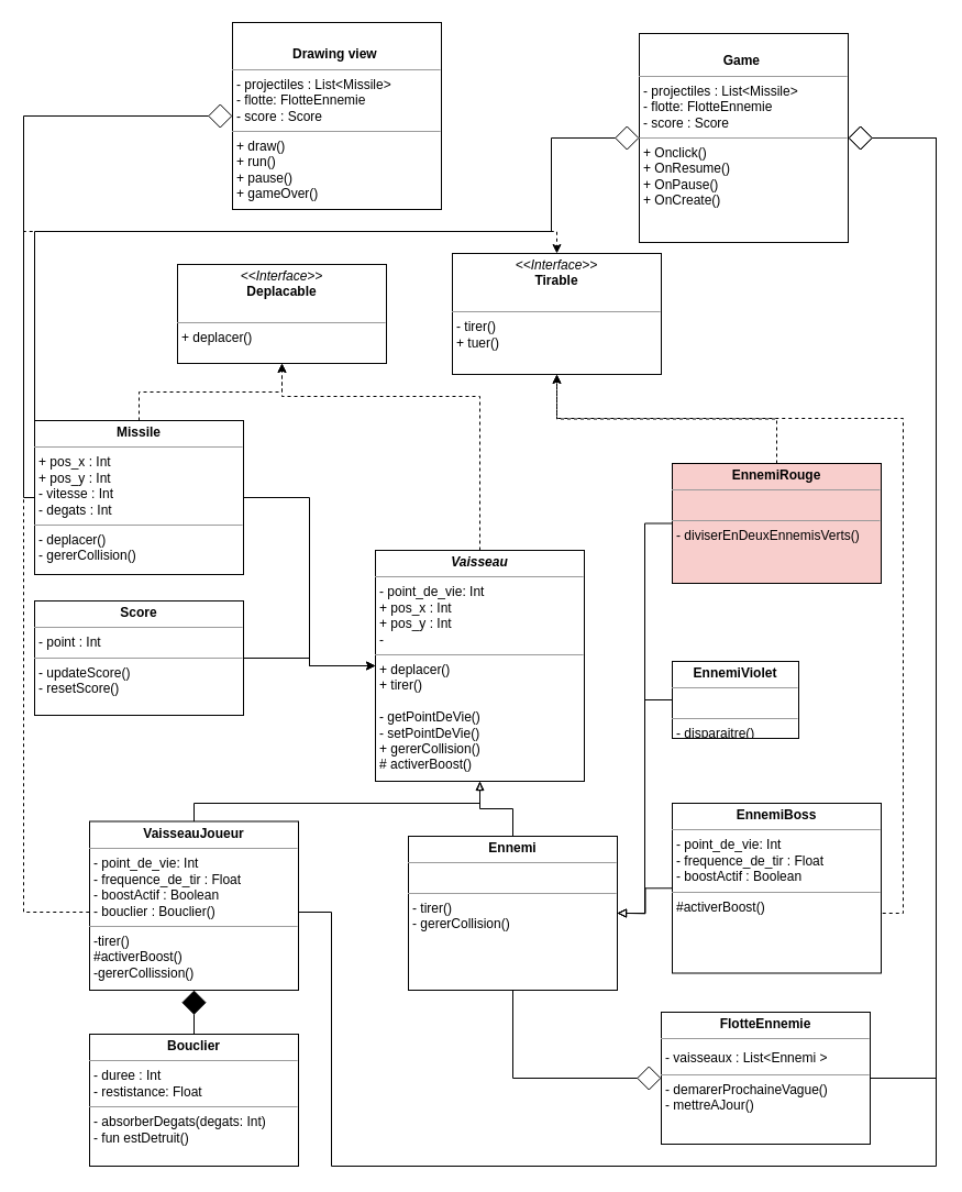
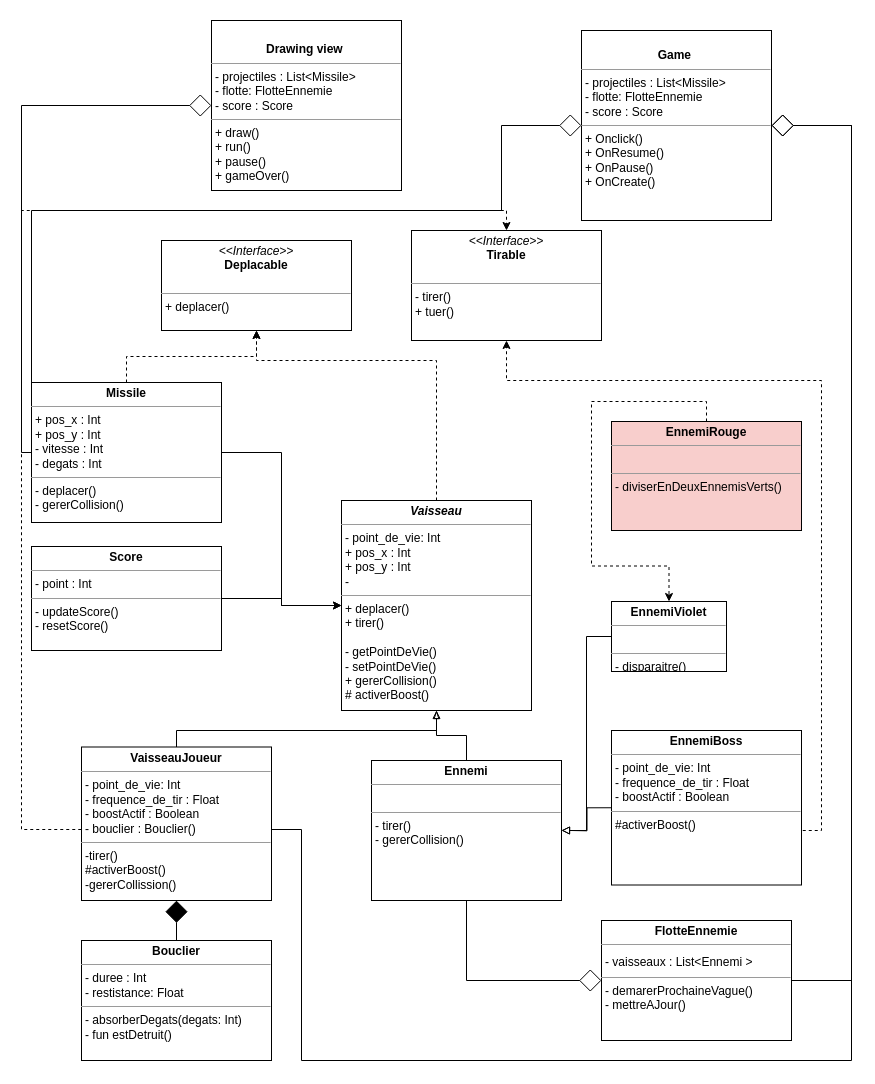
  <mxCell id="0" />
  <mxCell id="1" parent="0" />
  <mxCell id="2" style="edgeStyle=orthogonalEdgeStyle;rounded=0;orthogonalLoop=1;jettySize=auto;html=1;exitX=0.5;exitY=0;exitDx=0;exitDy=0;entryX=0.5;entryY=1;entryDx=0;entryDy=0;endArrow=block;endFill=0;" edge="1" parent="1" source="4" target="6"><mxGeometry relative="1" as="geometry" /></mxCell>
  <mxCell id="3" style="edgeStyle=orthogonalEdgeStyle;rounded=0;orthogonalLoop=1;jettySize=auto;html=1;exitX=0.5;exitY=1;exitDx=0;exitDy=0;entryX=0;entryY=0.5;entryDx=0;entryDy=0;endArrow=diamond;endFill=0;targetPerimeterSpacing=0;endSize=20;" edge="1" parent="1" source="4" target="28"><mxGeometry relative="1" as="geometry" /></mxCell>
  <mxCell id="4" value="&lt;p style=&quot;margin:0px;margin-top:4px;text-align:center;&quot;&gt;&lt;b&gt;Ennemi&lt;/b&gt;&lt;/p&gt;&lt;hr size=&quot;1&quot;&gt;&lt;p style=&quot;margin:0px;margin-left:4px;&quot;&gt;&lt;br&gt;&lt;/p&gt;&lt;hr size=&quot;1&quot;&gt;&lt;p style=&quot;margin:0px;margin-left:4px;&quot;&gt;&lt;span style=&quot;background-color: transparent; color: light-dark(rgb(0, 0, 0), rgb(255, 255, 255));&quot;&gt;- tirer()&lt;/span&gt;&lt;/p&gt;&lt;p style=&quot;margin:0px;margin-left:4px;&quot;&gt;&lt;span style=&quot;background-color: transparent; color: light-dark(rgb(0, 0, 0), rgb(255, 255, 255));&quot;&gt;- gererCollision()&lt;/span&gt;&lt;/p&gt;&lt;p style=&quot;margin:0px;margin-left:4px;&quot;&gt;&lt;br&gt;&lt;/p&gt;" style="verticalAlign=top;align=left;overflow=fill;fontSize=12;fontFamily=Helvetica;html=1;rounded=0;shadow=0;comic=0;labelBackgroundColor=none;strokeWidth=1" parent="1" vertex="1"><mxGeometry x="370" y="760" width="190" height="140" as="geometry" /></mxCell>
  <mxCell id="5" style="edgeStyle=orthogonalEdgeStyle;rounded=0;orthogonalLoop=1;jettySize=auto;html=1;exitX=0.5;exitY=0;exitDx=0;exitDy=0;entryX=0.5;entryY=1;entryDx=0;entryDy=0;dashed=1;" edge="1" parent="1" source="6" target="13"><mxGeometry relative="1" as="geometry"><Array as="points"><mxPoint x="435" y="360" /><mxPoint x="255" y="360" /></Array></mxGeometry></mxCell>
  <mxCell id="6" value="&lt;p style=&quot;margin:0px;margin-top:4px;text-align:center;&quot;&gt;&lt;b&gt;&lt;i&gt;Vaisseau&lt;/i&gt;&lt;/b&gt;&lt;/p&gt;&lt;hr size=&quot;1&quot;&gt;&lt;p style=&quot;margin:0px;margin-left:4px;&quot;&gt;- point_de_vie: Int&lt;/p&gt;&lt;p style=&quot;margin:0px;margin-left:4px;&quot;&gt;+ pos_x : Int&lt;/p&gt;&lt;p style=&quot;margin:0px;margin-left:4px;&quot;&gt;+ pos_y : Int&lt;br&gt;&lt;/p&gt;&lt;p style=&quot;margin:0px;margin-left:4px;&quot;&gt;-&amp;nbsp;&lt;/p&gt;&lt;hr size=&quot;1&quot;&gt;&lt;p style=&quot;margin:0px;margin-left:4px;&quot;&gt;+ deplacer()&lt;/p&gt;&lt;p style=&quot;margin:0px;margin-left:4px;&quot;&gt;+ tirer()&lt;/p&gt;&lt;p style=&quot;margin:0px;margin-left:4px;&quot;&gt;&lt;br&gt;&lt;/p&gt;&lt;p style=&quot;margin:0px;margin-left:4px;&quot;&gt;- getPointDeVie()&lt;/p&gt;&lt;p style=&quot;margin:0px;margin-left:4px;&quot;&gt;- setPointDeVie()&lt;br&gt;+ gererCollision()&lt;/p&gt;&lt;p style=&quot;margin:0px;margin-left:4px;&quot;&gt;# activerBoost()&lt;/p&gt;" style="verticalAlign=top;align=left;overflow=fill;fontSize=12;fontFamily=Helvetica;html=1;rounded=0;shadow=0;comic=0;labelBackgroundColor=none;strokeWidth=1" parent="1" vertex="1"><mxGeometry x="340" y="500" width="190" height="210" as="geometry" /></mxCell>
  <mxCell id="7" style="edgeStyle=orthogonalEdgeStyle;rounded=0;orthogonalLoop=1;jettySize=auto;html=1;exitX=0;exitY=0.5;exitDx=0;exitDy=0;entryX=0.5;entryY=0;entryDx=0;entryDy=0;dashed=1;" edge="1" parent="1" source="10" target="11"><mxGeometry relative="1" as="geometry"><Array as="points"><mxPoint x="20" y="829" /><mxPoint x="20" y="210" /><mxPoint x="505" y="210" /></Array></mxGeometry></mxCell>
  <mxCell id="8" style="edgeStyle=orthogonalEdgeStyle;rounded=0;orthogonalLoop=1;jettySize=auto;html=1;exitX=1;exitY=0.5;exitDx=0;exitDy=0;entryX=1;entryY=0.5;entryDx=0;entryDy=0;endArrow=diamond;endFill=0;endSize=20;" edge="1" parent="1" source="10" target="12"><mxGeometry relative="1" as="geometry"><Array as="points"><mxPoint x="300" y="829" /><mxPoint x="300" y="1060" /><mxPoint x="850" y="1060" /><mxPoint x="850" y="125" /></Array></mxGeometry></mxCell>
  <mxCell id="9" style="edgeStyle=orthogonalEdgeStyle;rounded=0;orthogonalLoop=1;jettySize=auto;html=1;exitX=0.5;exitY=0;exitDx=0;exitDy=0;entryX=0.5;entryY=1;entryDx=0;entryDy=0;endArrow=blockThin;endFill=0;" edge="1" parent="1" source="10" target="6"><mxGeometry relative="1" as="geometry"><Array as="points"><mxPoint x="175" y="730" /><mxPoint x="435" y="730" /></Array></mxGeometry></mxCell>
  <mxCell id="10" value="&lt;p style=&quot;margin:0px;margin-top:4px;text-align:center;&quot;&gt;&lt;b&gt;VaisseauJoueur&lt;/b&gt;&lt;/p&gt;&lt;hr size=&quot;1&quot;&gt;&lt;p style=&quot;margin:0px;margin-left:4px;&quot;&gt;- point_de_vie: Int&lt;br&gt;&lt;/p&gt;&lt;p style=&quot;margin:0px;margin-left:4px;&quot;&gt;- frequence_de_tir : Float&lt;/p&gt;&lt;p style=&quot;margin:0px;margin-left:4px;&quot;&gt;- boostActif : Boolean&lt;/p&gt;&lt;p style=&quot;margin:0px;margin-left:4px;&quot;&gt;- bouclier : Bouclier()&lt;/p&gt;&lt;hr size=&quot;1&quot;&gt;&lt;p style=&quot;margin:0px;margin-left:4px;&quot;&gt;-tirer()&lt;/p&gt;&lt;p style=&quot;margin:0px;margin-left:4px;&quot;&gt;#activerBoost()&lt;/p&gt;&lt;p style=&quot;margin:0px;margin-left:4px;&quot;&gt;-gererCollission()&lt;/p&gt;&lt;p style=&quot;margin:0px;margin-left:4px;&quot;&gt;&lt;br&gt;&lt;/p&gt;" style="verticalAlign=top;align=left;overflow=fill;fontSize=12;fontFamily=Helvetica;html=1;rounded=0;shadow=0;comic=0;labelBackgroundColor=none;strokeWidth=1" parent="1" vertex="1"><mxGeometry x="80" y="746.5" width="190" height="153.5" as="geometry" /></mxCell>
  <mxCell id="11" value="&lt;p style=&quot;margin:0px;margin-top:4px;text-align:center;&quot;&gt;&lt;i&gt;&amp;lt;&amp;lt;Interface&amp;gt;&amp;gt;&lt;/i&gt;&lt;br&gt;&lt;b&gt;Tirable&lt;/b&gt;&lt;/p&gt;&lt;p style=&quot;margin:0px;margin-left:4px;&quot;&gt;&lt;br&gt;&lt;/p&gt;&lt;hr size=&quot;1&quot;&gt;&lt;p style=&quot;margin:0px;margin-left:4px;&quot;&gt;- tirer()&lt;br&gt;+ tuer()&lt;/p&gt;" style="verticalAlign=top;align=left;overflow=fill;fontSize=12;fontFamily=Helvetica;html=1;rounded=0;shadow=0;comic=0;labelBackgroundColor=none;strokeWidth=1" parent="1" vertex="1"><mxGeometry x="410" y="230" width="190" height="110" as="geometry" /></mxCell>
  <mxCell id="12" value="&lt;p style=&quot;margin:0px;margin-top:4px;text-align:center;&quot;&gt;&lt;br&gt;&lt;b&gt;Game&amp;nbsp;&lt;/b&gt;&lt;/p&gt;&lt;hr size=&quot;1&quot;&gt;&lt;p style=&quot;margin:0px;margin-left:4px;&quot;&gt;- projectiles : List&amp;lt;Missile&amp;gt;&lt;br&gt;- flotte: FlotteEnnemie&lt;/p&gt;&lt;p style=&quot;margin:0px;margin-left:4px;&quot;&gt;- score : Score&lt;/p&gt;&lt;hr size=&quot;1&quot;&gt;&lt;p style=&quot;margin:0px;margin-left:4px;&quot;&gt;+ Onclick()&lt;/p&gt;&lt;p style=&quot;margin:0px;margin-left:4px;&quot;&gt;+ OnResume()&lt;/p&gt;&lt;p style=&quot;margin:0px;margin-left:4px;&quot;&gt;+ OnPause()&lt;/p&gt;&lt;p style=&quot;margin:0px;margin-left:4px;&quot;&gt;+ OnCreate()&lt;/p&gt;" style="verticalAlign=top;align=left;overflow=fill;fontSize=12;fontFamily=Helvetica;html=1;rounded=0;shadow=0;comic=0;labelBackgroundColor=none;strokeWidth=1" parent="1" vertex="1"><mxGeometry x="580" y="30" width="190" height="190" as="geometry" /></mxCell>
  <mxCell id="13" value="&lt;p style=&quot;margin:0px;margin-top:4px;text-align:center;&quot;&gt;&lt;i&gt;&amp;lt;&amp;lt;Interface&amp;gt;&amp;gt;&lt;/i&gt;&lt;br&gt;&lt;b&gt;Deplacable&lt;/b&gt;&lt;/p&gt;&lt;p style=&quot;margin:0px;margin-left:4px;&quot;&gt;&lt;br&gt;&lt;/p&gt;&lt;hr size=&quot;1&quot;&gt;&lt;p style=&quot;margin:0px;margin-left:4px;&quot;&gt;+ deplacer()&lt;br&gt;&lt;br&gt;&lt;/p&gt;" style="verticalAlign=top;align=left;overflow=fill;fontSize=12;fontFamily=Helvetica;html=1;rounded=0;shadow=0;comic=0;labelBackgroundColor=none;strokeWidth=1" parent="1" vertex="1"><mxGeometry x="160" y="240" width="190" height="90" as="geometry" /></mxCell>
  <mxCell id="14" style="edgeStyle=orthogonalEdgeStyle;rounded=0;orthogonalLoop=1;jettySize=auto;html=1;exitX=1;exitY=0.5;exitDx=0;exitDy=0;entryX=0;entryY=0.5;entryDx=0;entryDy=0;" edge="1" parent="1" source="18" target="6"><mxGeometry relative="1" as="geometry" /></mxCell>
  <mxCell id="15" style="edgeStyle=orthogonalEdgeStyle;rounded=0;orthogonalLoop=1;jettySize=auto;html=1;exitX=0.5;exitY=0;exitDx=0;exitDy=0;entryX=0.5;entryY=1;entryDx=0;entryDy=0;dashed=1;" edge="1" parent="1" source="18" target="13"><mxGeometry relative="1" as="geometry" /></mxCell>
  <mxCell id="16" style="edgeStyle=orthogonalEdgeStyle;rounded=0;orthogonalLoop=1;jettySize=auto;html=1;exitX=0;exitY=0.5;exitDx=0;exitDy=0;entryX=0;entryY=0.5;entryDx=0;entryDy=0;endArrow=diamond;endFill=0;endSize=20;" edge="1" parent="1" source="18" target="33"><mxGeometry relative="1" as="geometry"><Array as="points"><mxPoint x="20" y="452" /><mxPoint x="20" y="105" /></Array></mxGeometry></mxCell>
  <mxCell id="17" style="edgeStyle=orthogonalEdgeStyle;rounded=0;orthogonalLoop=1;jettySize=auto;html=1;exitX=0;exitY=0.5;exitDx=0;exitDy=0;entryX=0;entryY=0.5;entryDx=0;entryDy=0;endArrow=diamond;endFill=0;endSize=20;" edge="1" parent="1" source="18" target="12"><mxGeometry relative="1" as="geometry"><Array as="points"><mxPoint x="30" y="210" /><mxPoint x="500" y="210" /><mxPoint x="500" y="125" /></Array></mxGeometry></mxCell>
  <mxCell id="18" value="&lt;p style=&quot;margin:0px;margin-top:4px;text-align:center;&quot;&gt;&lt;b&gt;Missile&lt;/b&gt;&lt;/p&gt;&lt;hr size=&quot;1&quot;&gt;&lt;p style=&quot;margin:0px;margin-left:4px;&quot;&gt;+ pos_x : Int&lt;br&gt;&lt;/p&gt;&lt;p style=&quot;margin:0px;margin-left:4px;&quot;&gt;+ pos_y : Int&lt;/p&gt;&lt;p style=&quot;margin:0px;margin-left:4px;&quot;&gt;- vitesse : Int&lt;/p&gt;&lt;p style=&quot;margin:0px;margin-left:4px;&quot;&gt;- degats : Int&lt;/p&gt;&lt;hr size=&quot;1&quot;&gt;&lt;p style=&quot;margin:0px;margin-left:4px;&quot;&gt;- deplacer()&lt;/p&gt;&lt;p style=&quot;margin:0px;margin-left:4px;&quot;&gt;- gererCollision()&lt;/p&gt;&lt;p style=&quot;margin:0px;margin-left:4px;&quot;&gt;&lt;br&gt;&lt;/p&gt;" style="verticalAlign=top;align=left;overflow=fill;fontSize=12;fontFamily=Helvetica;html=1;rounded=0;shadow=0;comic=0;labelBackgroundColor=none;strokeWidth=1" parent="1" vertex="1"><mxGeometry x="30" y="382" width="190" height="140" as="geometry" /></mxCell>
- <mxCell id="19" style="edgeStyle=orthogonalEdgeStyle;rounded=0;orthogonalLoop=1;jettySize=auto;html=1;exitX=0;exitY=0.5;exitDx=0;exitDy=0;entryX=1;entryY=0.5;entryDx=0;entryDy=0;endArrow=block;endFill=0;" edge="1" parent="1" source="21" target="4"><mxGeometry relative="1" as="geometry" /></mxCell>
- <mxCell id="20" style="edgeStyle=orthogonalEdgeStyle;rounded=0;orthogonalLoop=1;jettySize=auto;html=1;exitX=0.5;exitY=0;exitDx=0;exitDy=0;entryX=0.5;entryY=1;entryDx=0;entryDy=0;dashed=1;" edge="1" parent="1" source="21" target="11"><mxGeometry relative="1" as="geometry" /></mxCell>
+ <mxCell id="20" style="edgeStyle=orthogonalEdgeStyle;rounded=0;orthogonalLoop=1;jettySize=auto;html=1;exitX=0.5;exitY=0;exitDx=0;exitDy=0;dashed=1;" edge="1" parent="1" source="21" target="23"><mxGeometry relative="1" as="geometry" /></mxCell>
  <mxCell id="21" value="&lt;p style=&quot;margin:0px;margin-top:4px;text-align:center;&quot;&gt;&lt;b&gt;EnnemiRouge&lt;/b&gt;&lt;/p&gt;&lt;hr size=&quot;1&quot;&gt;&lt;p style=&quot;margin:0px;margin-left:4px;&quot;&gt;&lt;br&gt;&lt;/p&gt;&lt;hr size=&quot;1&quot;&gt;&lt;p style=&quot;margin:0px;margin-left:4px;&quot;&gt;- diviserEnDeuxEnnemisVerts()&lt;br&gt;&lt;br&gt;&lt;/p&gt;" style="verticalAlign=top;align=left;overflow=fill;fontSize=12;fontFamily=Helvetica;html=1;rounded=0;shadow=0;comic=0;labelBackgroundColor=none;strokeWidth=1;fillColor=#f8cecc;" vertex="1" parent="1"><mxGeometry x="610" y="421" width="190" height="109" as="geometry" /></mxCell>
  <mxCell id="22" style="edgeStyle=orthogonalEdgeStyle;rounded=0;orthogonalLoop=1;jettySize=auto;html=1;exitX=0;exitY=0.5;exitDx=0;exitDy=0;entryX=1;entryY=0.5;entryDx=0;entryDy=0;endArrow=block;endFill=0;" edge="1" parent="1" source="23" target="4"><mxGeometry relative="1" as="geometry" /></mxCell>
  <mxCell id="23" value="&lt;p style=&quot;margin:0px;margin-top:4px;text-align:center;&quot;&gt;&lt;b&gt;EnnemiViolet&lt;/b&gt;&lt;/p&gt;&lt;hr size=&quot;1&quot;&gt;&lt;p style=&quot;margin:0px;margin-left:4px;&quot;&gt;&lt;br&gt;&lt;/p&gt;&lt;hr size=&quot;1&quot;&gt;&lt;p style=&quot;margin:0px;margin-left:4px;&quot;&gt;- disparaitre()&lt;br&gt;&lt;/p&gt;" style="verticalAlign=top;align=left;overflow=fill;fontSize=12;fontFamily=Helvetica;html=1;rounded=0;shadow=0;comic=0;labelBackgroundColor=none;strokeWidth=1" vertex="1" parent="1"><mxGeometry x="610" y="601" width="115" height="70" as="geometry" /></mxCell>
  <mxCell id="24" style="edgeStyle=orthogonalEdgeStyle;rounded=0;orthogonalLoop=1;jettySize=auto;html=1;exitX=0;exitY=0.5;exitDx=0;exitDy=0;endArrow=block;endFill=0;" edge="1" parent="1" source="26"><mxGeometry relative="1" as="geometry"><mxPoint x="560" y="829.818" as="targetPoint" /></mxGeometry></mxCell>
  <mxCell id="25" style="edgeStyle=orthogonalEdgeStyle;rounded=0;orthogonalLoop=1;jettySize=auto;html=1;exitX=1;exitY=0.5;exitDx=0;exitDy=0;dashed=1;" edge="1" parent="1" source="26" target="11"><mxGeometry relative="1" as="geometry"><Array as="points"><mxPoint x="820" y="830" /><mxPoint x="820" y="380" /><mxPoint x="505" y="380" /></Array></mxGeometry></mxCell>
  <mxCell id="26" value="&lt;p style=&quot;margin:0px;margin-top:4px;text-align:center;&quot;&gt;&lt;b&gt;EnnemiBoss&lt;/b&gt;&lt;/p&gt;&lt;hr size=&quot;1&quot;&gt;&lt;p style=&quot;margin:0px;margin-left:4px;&quot;&gt;- point_de_vie: Int&lt;/p&gt;&lt;p style=&quot;margin:0px;margin-left:4px;&quot;&gt;- frequence_de_tir : Float&lt;/p&gt;&lt;p style=&quot;margin:0px;margin-left:4px;&quot;&gt;- boostActif : Boolean&lt;/p&gt;&lt;hr size=&quot;1&quot;&gt;&lt;p style=&quot;margin:0px;margin-left:4px;&quot;&gt;#activerBoost()&lt;/p&gt;&lt;p style=&quot;margin:0px;margin-left:4px;&quot;&gt;&lt;br&gt;&lt;br&gt;&lt;/p&gt;" style="verticalAlign=top;align=left;overflow=fill;fontSize=12;fontFamily=Helvetica;html=1;rounded=0;shadow=0;comic=0;labelBackgroundColor=none;strokeWidth=1" vertex="1" parent="1"><mxGeometry x="610" y="730" width="190" height="154.5" as="geometry" /></mxCell>
  <mxCell id="27" style="edgeStyle=orthogonalEdgeStyle;rounded=0;orthogonalLoop=1;jettySize=auto;html=1;exitX=1;exitY=0.5;exitDx=0;exitDy=0;entryX=1;entryY=0.5;entryDx=0;entryDy=0;endArrow=diamond;endFill=0;endSize=20;" edge="1" parent="1" source="28" target="12"><mxGeometry relative="1" as="geometry"><Array as="points"><mxPoint x="850" y="980" /><mxPoint x="850" y="125" /></Array></mxGeometry></mxCell>
  <mxCell id="28" value="&lt;p style=&quot;margin:0px;margin-top:4px;text-align:center;&quot;&gt;&lt;b&gt;FlotteEnnemie&lt;/b&gt;&lt;/p&gt;&lt;hr size=&quot;1&quot;&gt;&lt;p style=&quot;margin:0px;margin-left:4px;&quot;&gt;- vaisseaux : List&amp;lt;Ennemi &amp;gt;&lt;span style=&quot;font-size: 12pt; text-indent: -18pt; text-wrap-mode: wrap; background-color: transparent; color: light-dark(rgb(0, 0, 0), rgb(255, 255, 255)); font-family: Symbol;&quot;&gt;&lt;span style=&quot;font-variant-numeric: normal; font-variant-east-asian: normal; font-variant-alternates: normal; font-size-adjust: none; font-kerning: auto; font-optical-sizing: auto; font-feature-settings: normal; font-variation-settings: normal; font-variant-position: normal; font-variant-emoji: normal; font-stretch: normal; font-size: 7pt; line-height: normal; font-family: &amp;quot;Times New Roman&amp;quot;;&quot;&gt;&amp;nbsp; &amp;nbsp; &amp;nbsp;&amp;nbsp;&lt;/span&gt;&lt;/span&gt;&lt;/p&gt;&lt;p style=&quot;margin: 0cm 0cm 0cm 108pt; font-size: 12pt; font-family: Aptos, sans-serif; text-wrap-mode: wrap; text-indent: -18pt;&quot; class=&quot;MsoListParagraph&quot;&gt;&lt;/p&gt;&lt;hr size=&quot;1&quot;&gt;&lt;p style=&quot;margin:0px;margin-left:4px;&quot;&gt;- demarerProchaineVague()&lt;/p&gt;&lt;p style=&quot;margin:0px;margin-left:4px;&quot;&gt;- mettreAJour()&lt;/p&gt;" style="verticalAlign=top;align=left;overflow=fill;fontSize=12;fontFamily=Helvetica;html=1;rounded=0;shadow=0;comic=0;labelBackgroundColor=none;strokeWidth=1" vertex="1" parent="1"><mxGeometry x="600" y="920" width="190" height="120" as="geometry" /></mxCell>
  <mxCell id="29" style="edgeStyle=orthogonalEdgeStyle;rounded=0;orthogonalLoop=1;jettySize=auto;html=1;exitX=1;exitY=0.5;exitDx=0;exitDy=0;entryX=0;entryY=0.5;entryDx=0;entryDy=0;" edge="1" parent="1" source="30" target="6"><mxGeometry relative="1" as="geometry" /></mxCell>
  <mxCell id="30" value="&lt;p style=&quot;margin:0px;margin-top:4px;text-align:center;&quot;&gt;&lt;b&gt;Score&lt;/b&gt;&lt;/p&gt;&lt;hr size=&quot;1&quot;&gt;&lt;p style=&quot;margin:0px;margin-left:4px;&quot;&gt;- point : Int&lt;/p&gt;&lt;hr size=&quot;1&quot;&gt;&lt;p style=&quot;margin:0px;margin-left:4px;&quot;&gt;- updateScore()&lt;/p&gt;&lt;p style=&quot;margin:0px;margin-left:4px;&quot;&gt;- resetScore()&lt;/p&gt;" style="verticalAlign=top;align=left;overflow=fill;fontSize=12;fontFamily=Helvetica;html=1;rounded=0;shadow=0;comic=0;labelBackgroundColor=none;strokeWidth=1" vertex="1" parent="1"><mxGeometry x="30" y="546" width="190" height="104" as="geometry" /></mxCell>
  <mxCell id="31" style="edgeStyle=orthogonalEdgeStyle;rounded=0;orthogonalLoop=1;jettySize=auto;html=1;exitX=0.5;exitY=0;exitDx=0;exitDy=0;entryX=0.5;entryY=1;entryDx=0;entryDy=0;endArrow=diamond;endFill=1;endSize=20;" edge="1" parent="1" source="32" target="10"><mxGeometry relative="1" as="geometry" /></mxCell>
  <mxCell id="32" value="&lt;p style=&quot;margin:0px;margin-top:4px;text-align:center;&quot;&gt;&lt;b&gt;Bouclier&lt;/b&gt;&lt;/p&gt;&lt;hr size=&quot;1&quot;&gt;&lt;p style=&quot;margin:0px;margin-left:4px;&quot;&gt;- duree : Int&lt;br&gt;- restistance: Float&lt;/p&gt;&lt;hr size=&quot;1&quot;&gt;&lt;p style=&quot;margin:0px;margin-left:4px;&quot;&gt;-&amp;nbsp;&lt;span style=&quot;background-color: transparent; color: light-dark(rgb(0, 0, 0), rgb(255, 255, 255));&quot;&gt;absorberDegats(degats: Int)&lt;/span&gt;&lt;/p&gt;&lt;p style=&quot;margin:0px;margin-left:4px;&quot;&gt;- fun estDetruit()&lt;/p&gt;&lt;p style=&quot;margin:0px;margin-left:4px;&quot;&gt;&lt;br&gt;&lt;/p&gt;" style="verticalAlign=top;align=left;overflow=fill;fontSize=12;fontFamily=Helvetica;html=1;rounded=0;shadow=0;comic=0;labelBackgroundColor=none;strokeWidth=1" vertex="1" parent="1"><mxGeometry x="80" y="940" width="190" height="120" as="geometry" /></mxCell>
  <mxCell id="33" value="&lt;p style=&quot;margin:0px;margin-top:4px;text-align:center;&quot;&gt;&lt;b&gt;&lt;br&gt;&lt;/b&gt;&lt;/p&gt;&lt;p style=&quot;margin:0px;margin-top:4px;text-align:center;&quot;&gt;&lt;b&gt;Drawing view&amp;nbsp;&lt;/b&gt;&lt;/p&gt;&lt;hr size=&quot;1&quot;&gt;&lt;p style=&quot;margin:0px;margin-left:4px;&quot;&gt;&lt;span style=&quot;background-color: transparent; color: light-dark(rgb(0, 0, 0), rgb(255, 255, 255));&quot;&gt;- projectiles : List&amp;lt;Missile&amp;gt;&lt;/span&gt;&lt;/p&gt;&lt;p style=&quot;margin: 0px 0px 0px 4px;&quot;&gt;- flotte: FlotteEnnemie&lt;/p&gt;&lt;p style=&quot;margin: 0px 0px 0px 4px;&quot;&gt;- score : Score&lt;/p&gt;&lt;hr size=&quot;1&quot;&gt;&lt;p style=&quot;margin:0px;margin-left:4px;&quot;&gt;+ draw()&lt;/p&gt;&lt;p style=&quot;margin:0px;margin-left:4px;&quot;&gt;+ run()&lt;/p&gt;&lt;p style=&quot;margin:0px;margin-left:4px;&quot;&gt;+ pause()&lt;/p&gt;&lt;p style=&quot;margin:0px;margin-left:4px;&quot;&gt;+ gameOver()&lt;/p&gt;" style="verticalAlign=top;align=left;overflow=fill;fontSize=12;fontFamily=Helvetica;html=1;rounded=0;shadow=0;comic=0;labelBackgroundColor=none;strokeWidth=1" vertex="1" parent="1"><mxGeometry x="210" y="20" width="190" height="170" as="geometry" /></mxCell>
  <mxCell id="34" style="edgeStyle=orthogonalEdgeStyle;rounded=0;orthogonalLoop=1;jettySize=auto;html=1;exitX=0.5;exitY=1;exitDx=0;exitDy=0;" edge="1" parent="1" source="30" target="30"><mxGeometry relative="1" as="geometry" /></mxCell>
